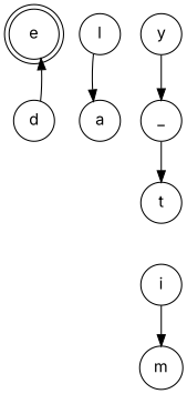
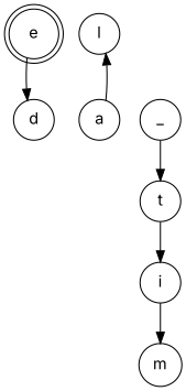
  digraph {
    fontname=Inter
    node [color=black fontname=Inter shape=circle]
    edge [fontname=Inter]
    e [shape=doublecircle]
    l
    a
    d
-   y
    _
    t
    i
    m
-   l -> a
-   d -> e
-   y -> _
+   a -> l
+   e -> d
    _ -> t
+   t -> i
    i -> m
  }
